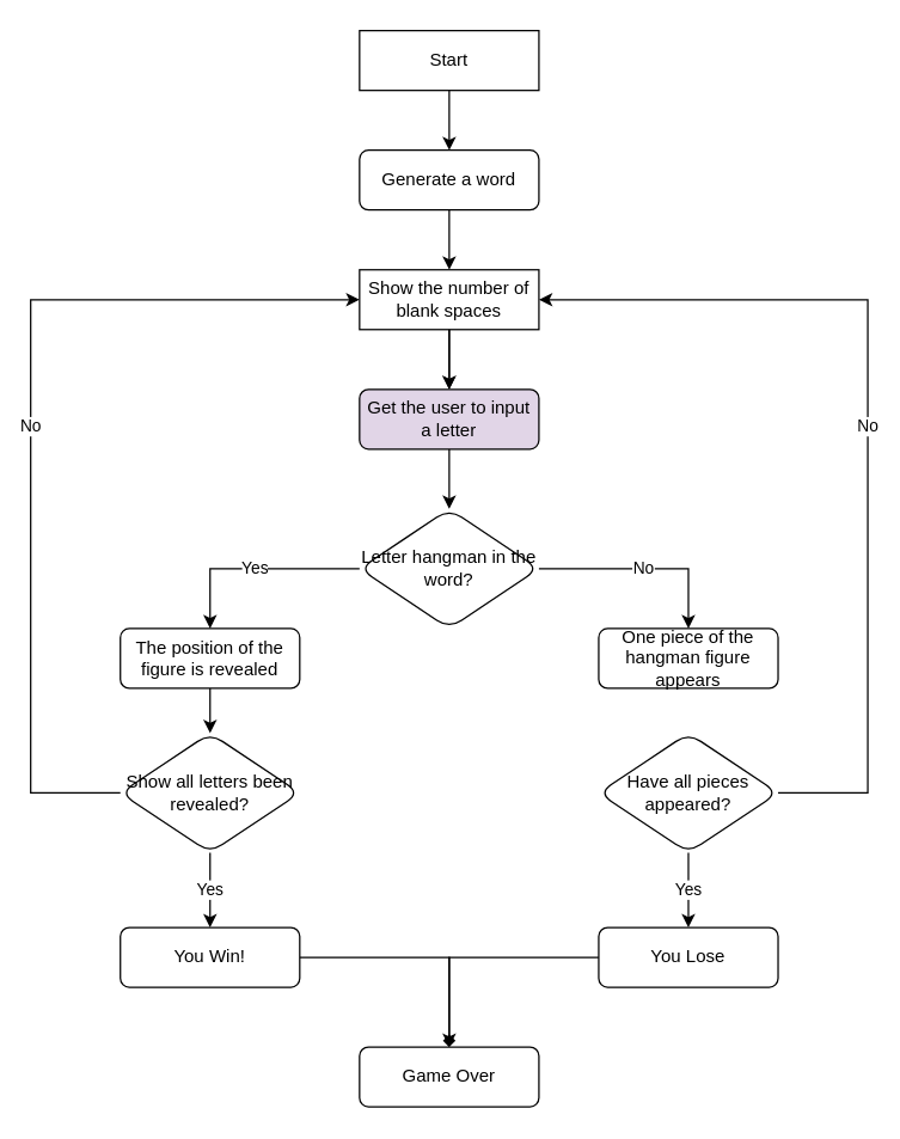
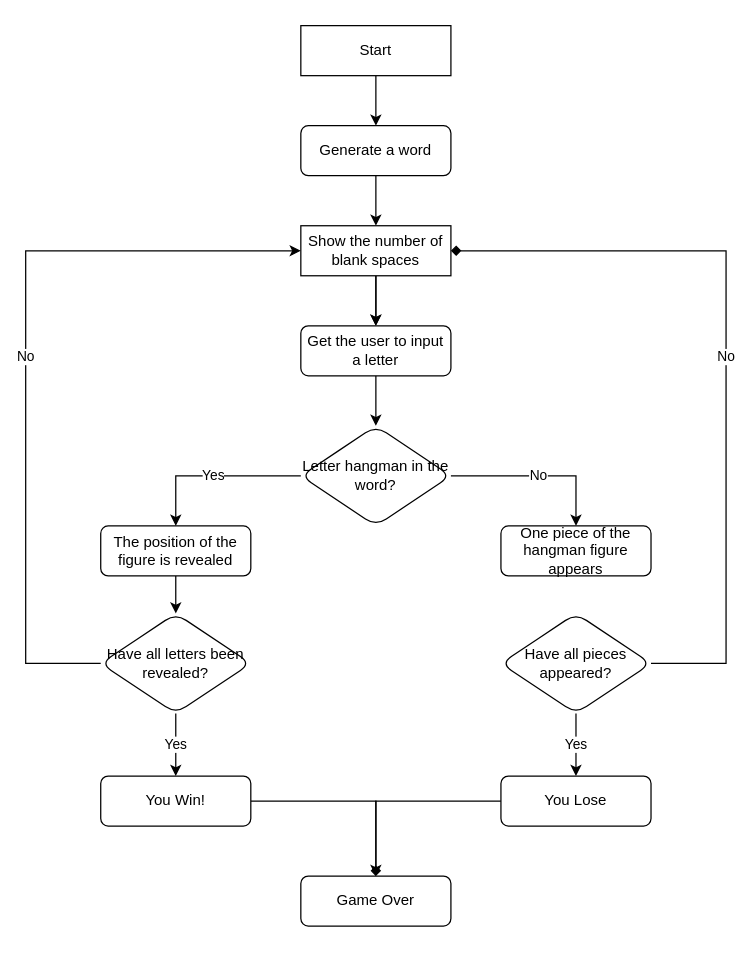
  <mxCell id="0" />
  <mxCell id="1" parent="0" />
  <mxCell id="2" value="" style="edgeStyle=orthogonalEdgeStyle;rounded=0;orthogonalLoop=1;jettySize=auto;html=1;" edge="1" parent="1" source="3" target="5"><mxGeometry relative="1" as="geometry" /></mxCell>
  <mxCell id="3" value="Start" style="whiteSpace=wrap;html=1;fontSize=12;glass=0;strokeWidth=1;shadow=0;rounded=0;" parent="1" vertex="1"><mxGeometry x="240" y="20" width="120" height="40" as="geometry" /></mxCell>
  <mxCell id="4" value="" style="edgeStyle=orthogonalEdgeStyle;rounded=0;orthogonalLoop=1;jettySize=auto;html=1;" edge="1" parent="1" source="5" target="8"><mxGeometry relative="1" as="geometry" /></mxCell>
  <mxCell id="5" value="Generate a word" style="rounded=1;whiteSpace=wrap;html=1;fontSize=12;glass=0;strokeWidth=1;shadow=0;" vertex="1" parent="1"><mxGeometry x="240" y="100" width="120" height="40" as="geometry" /></mxCell>
  <mxCell id="6" value="" style="edgeStyle=orthogonalEdgeStyle;rounded=0;orthogonalLoop=1;jettySize=auto;html=1;" edge="1" parent="1" source="8"><mxGeometry relative="1" as="geometry"><mxPoint x="300" y="260" as="targetPoint" /></mxGeometry></mxCell>
  <mxCell id="7" value="" style="edgeStyle=orthogonalEdgeStyle;rounded=0;orthogonalLoop=1;jettySize=auto;html=1;" edge="1" parent="1" source="8" target="10"><mxGeometry relative="1" as="geometry" /></mxCell>
  <mxCell id="8" value="Show the number of blank spaces" style="whiteSpace=wrap;html=1;fontSize=12;glass=0;strokeWidth=1;shadow=0;rounded=0;" vertex="1" parent="1"><mxGeometry x="240" y="180" width="120" height="40" as="geometry" /></mxCell>
  <mxCell id="9" value="" style="edgeStyle=orthogonalEdgeStyle;rounded=0;orthogonalLoop=1;jettySize=auto;html=1;" edge="1" parent="1" source="10" target="13"><mxGeometry relative="1" as="geometry" /></mxCell>
- <mxCell id="10" value="Get the user to input a letter" style="whiteSpace=wrap;html=1;rounded=1;glass=0;strokeWidth=1;shadow=0;fillColor=#e1d5e7;" vertex="1" parent="1"><mxGeometry x="240" y="260" width="120" height="40" as="geometry" /></mxCell>
+ <mxCell id="10" value="Get the user to input a letter" style="whiteSpace=wrap;html=1;rounded=1;glass=0;strokeWidth=1;shadow=0;" vertex="1" parent="1"><mxGeometry x="240" y="260" width="120" height="40" as="geometry" /></mxCell>
  <mxCell id="11" value="No" style="edgeStyle=orthogonalEdgeStyle;rounded=0;orthogonalLoop=1;jettySize=auto;html=1;" edge="1" parent="1" source="13" target="14"><mxGeometry relative="1" as="geometry"><Array as="points"><mxPoint x="460" y="380" /></Array></mxGeometry></mxCell>
  <mxCell id="12" value="Yes" style="edgeStyle=orthogonalEdgeStyle;rounded=0;orthogonalLoop=1;jettySize=auto;html=1;" edge="1" parent="1" source="13" target="16"><mxGeometry relative="1" as="geometry"><Array as="points"><mxPoint x="140" y="380" /></Array></mxGeometry></mxCell>
  <mxCell id="13" value="Letter hangman in the word?" style="rhombus;whiteSpace=wrap;html=1;rounded=1;glass=0;strokeWidth=1;shadow=0;" vertex="1" parent="1"><mxGeometry x="240" y="340" width="120" height="80" as="geometry" /></mxCell>
  <mxCell id="14" value="One piece of the hangman figure appears" style="whiteSpace=wrap;html=1;rounded=1;glass=0;strokeWidth=1;shadow=0;" vertex="1" parent="1"><mxGeometry x="400" y="420" width="120" height="40" as="geometry" /></mxCell>
  <mxCell id="15" value="" style="edgeStyle=orthogonalEdgeStyle;rounded=0;orthogonalLoop=1;jettySize=auto;html=1;" edge="1" parent="1" source="16" target="24"><mxGeometry relative="1" as="geometry" /></mxCell>
  <mxCell id="16" value="The position of the figure is revealed" style="whiteSpace=wrap;html=1;rounded=1;glass=0;strokeWidth=1;shadow=0;" vertex="1" parent="1"><mxGeometry x="80" y="420" width="120" height="40" as="geometry" /></mxCell>
  <mxCell id="17" value="Yes" style="edgeStyle=orthogonalEdgeStyle;rounded=0;orthogonalLoop=1;jettySize=auto;html=1;" edge="1" parent="1" source="19" target="21"><mxGeometry relative="1" as="geometry" /></mxCell>
- <mxCell id="18" value="No" style="edgeStyle=orthogonalEdgeStyle;rounded=0;orthogonalLoop=1;jettySize=auto;html=1;entryX=1;entryY=0.5;entryDx=0;entryDy=0;" edge="1" parent="1" source="19" target="8"><mxGeometry relative="1" as="geometry"><Array as="points"><mxPoint x="580" y="530" /><mxPoint x="580" y="200" /></Array></mxGeometry></mxCell>
+ <mxCell id="18" value="No" style="edgeStyle=orthogonalEdgeStyle;rounded=0;orthogonalLoop=1;jettySize=auto;html=1;entryX=1;entryY=0.5;entryDx=0;entryDy=0;endArrow=diamond;" edge="1" parent="1" source="19" target="8"><mxGeometry relative="1" as="geometry"><Array as="points"><mxPoint x="580" y="530" /><mxPoint x="580" y="200" /></Array></mxGeometry></mxCell>
  <mxCell id="19" value="Have all pieces appeared?" style="rhombus;whiteSpace=wrap;html=1;rounded=1;glass=0;strokeWidth=1;shadow=0;" vertex="1" parent="1"><mxGeometry x="400" y="490" width="120" height="80" as="geometry" /></mxCell>
  <mxCell id="20" style="edgeStyle=orthogonalEdgeStyle;rounded=0;orthogonalLoop=1;jettySize=auto;html=1;entryX=0.5;entryY=0;entryDx=0;entryDy=0;endArrow=diamond;" edge="1" parent="1" source="21" target="27"><mxGeometry relative="1" as="geometry" /></mxCell>
  <mxCell id="21" value="You Lose" style="whiteSpace=wrap;html=1;rounded=1;glass=0;strokeWidth=1;shadow=0;" vertex="1" parent="1"><mxGeometry x="400" y="620" width="120" height="40" as="geometry" /></mxCell>
  <mxCell id="22" value="No" style="edgeStyle=orthogonalEdgeStyle;rounded=0;orthogonalLoop=1;jettySize=auto;html=1;entryX=0;entryY=0.5;entryDx=0;entryDy=0;" edge="1" parent="1" source="24" target="8"><mxGeometry relative="1" as="geometry"><Array as="points"><mxPoint x="20" y="530" /><mxPoint x="20" y="200" /></Array></mxGeometry></mxCell>
  <mxCell id="23" value="Yes" style="edgeStyle=orthogonalEdgeStyle;rounded=0;orthogonalLoop=1;jettySize=auto;html=1;" edge="1" parent="1" source="24" target="26"><mxGeometry relative="1" as="geometry" /></mxCell>
- <mxCell id="24" value="Show all letters been revealed?" style="rhombus;whiteSpace=wrap;html=1;rounded=1;glass=0;strokeWidth=1;shadow=0;" vertex="1" parent="1"><mxGeometry x="80" y="490" width="120" height="80" as="geometry" /></mxCell>
+ <mxCell id="24" value="Have all letters been revealed?" style="rhombus;whiteSpace=wrap;html=1;rounded=1;glass=0;strokeWidth=1;shadow=0;" vertex="1" parent="1"><mxGeometry x="80" y="490" width="120" height="80" as="geometry" /></mxCell>
  <mxCell id="25" value="" style="edgeStyle=orthogonalEdgeStyle;rounded=0;orthogonalLoop=1;jettySize=auto;html=1;" edge="1" parent="1" source="26" target="27"><mxGeometry relative="1" as="geometry" /></mxCell>
  <mxCell id="26" value="You Win!" style="whiteSpace=wrap;html=1;rounded=1;glass=0;strokeWidth=1;shadow=0;" vertex="1" parent="1"><mxGeometry x="80" y="620" width="120" height="40" as="geometry" /></mxCell>
  <mxCell id="27" value="Game Over" style="whiteSpace=wrap;html=1;rounded=1;glass=0;strokeWidth=1;shadow=0;" vertex="1" parent="1"><mxGeometry x="240" y="700" width="120" height="40" as="geometry" /></mxCell>
